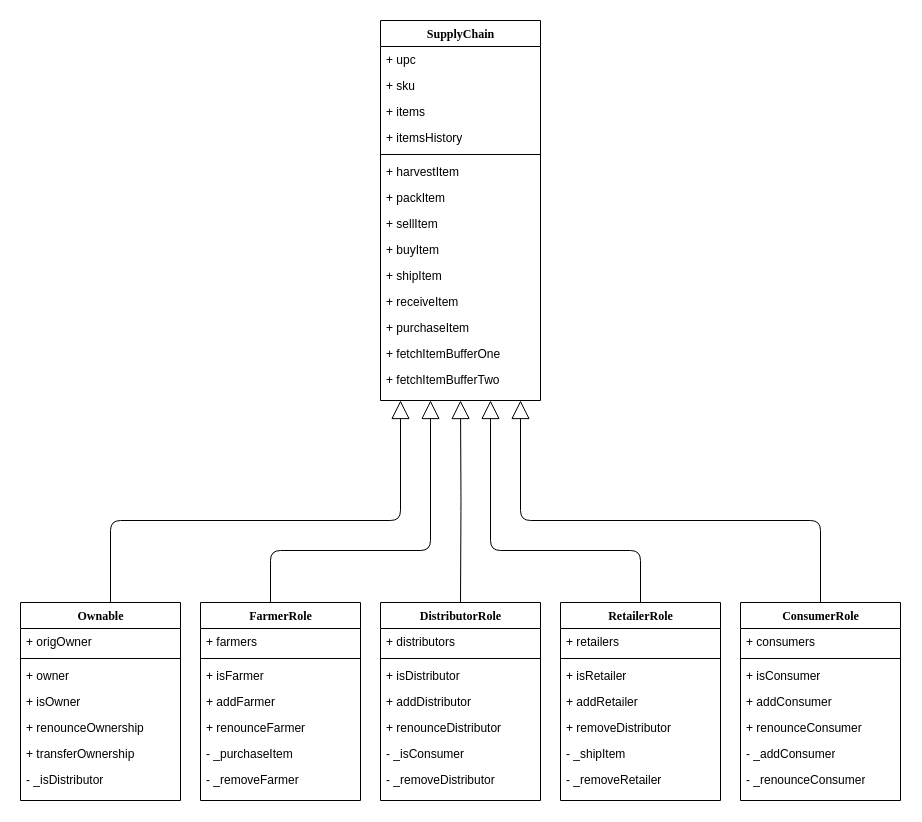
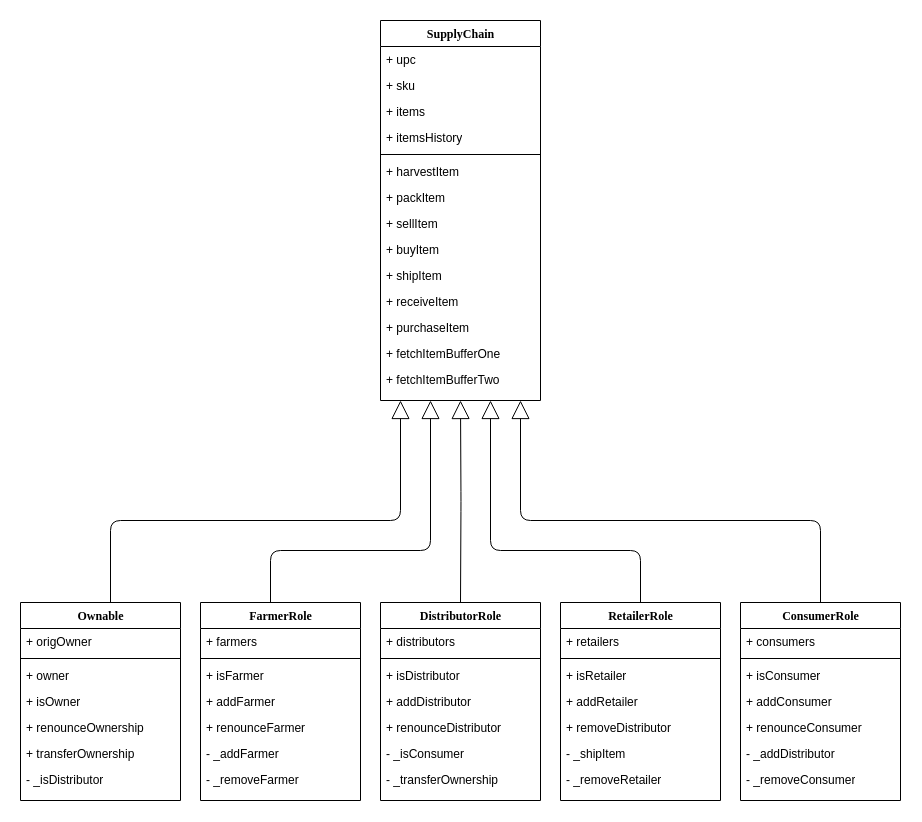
  <mxCell id="0" />
  <mxCell id="1" parent="0" />
  <mxCell id="2" value="SupplyChain" style="swimlane;html=1;fontStyle=1;align=center;verticalAlign=top;childLayout=stackLayout;horizontal=1;startSize=26;horizontalStack=0;resizeParent=1;resizeLast=0;collapsible=1;marginBottom=0;swimlaneFillColor=#ffffff;rounded=0;shadow=0;comic=0;labelBackgroundColor=none;strokeWidth=1;fillColor=none;fontFamily=Verdana;fontSize=12" parent="1" vertex="1"><mxGeometry x="380" y="20" width="160" height="380" as="geometry" /></mxCell>
  <mxCell id="3" value="+ upc" style="text;html=1;strokeColor=none;fillColor=none;align=left;verticalAlign=top;spacingLeft=4;spacingRight=4;whiteSpace=wrap;overflow=hidden;rotatable=0;points=[[0,0.5],[1,0.5]];portConstraint=eastwest;" parent="2" vertex="1"><mxGeometry y="26" width="160" height="26" as="geometry" /></mxCell>
  <mxCell id="4" value="+ sku" style="text;html=1;strokeColor=none;fillColor=none;align=left;verticalAlign=top;spacingLeft=4;spacingRight=4;whiteSpace=wrap;overflow=hidden;rotatable=0;points=[[0,0.5],[1,0.5]];portConstraint=eastwest;" parent="2" vertex="1"><mxGeometry y="52" width="160" height="26" as="geometry" /></mxCell>
  <mxCell id="5" value="+ items" style="text;html=1;strokeColor=none;fillColor=none;align=left;verticalAlign=top;spacingLeft=4;spacingRight=4;whiteSpace=wrap;overflow=hidden;rotatable=0;points=[[0,0.5],[1,0.5]];portConstraint=eastwest;" parent="2" vertex="1"><mxGeometry y="78" width="160" height="26" as="geometry" /></mxCell>
  <mxCell id="6" value="+ itemsHistory" style="text;html=1;strokeColor=none;fillColor=none;align=left;verticalAlign=top;spacingLeft=4;spacingRight=4;whiteSpace=wrap;overflow=hidden;rotatable=0;points=[[0,0.5],[1,0.5]];portConstraint=eastwest;" parent="2" vertex="1"><mxGeometry y="104" width="160" height="26" as="geometry" /></mxCell>
  <mxCell id="7" value="" style="line;html=1;strokeWidth=1;fillColor=none;align=left;verticalAlign=middle;spacingTop=-1;spacingLeft=3;spacingRight=3;rotatable=0;labelPosition=right;points=[];portConstraint=eastwest;" parent="2" vertex="1"><mxGeometry y="130" width="160" height="8" as="geometry" /></mxCell>
  <mxCell id="8" value="+ harvestItem" style="text;html=1;strokeColor=none;fillColor=none;align=left;verticalAlign=top;spacingLeft=4;spacingRight=4;whiteSpace=wrap;overflow=hidden;rotatable=0;points=[[0,0.5],[1,0.5]];portConstraint=eastwest;" parent="2" vertex="1"><mxGeometry y="138" width="160" height="26" as="geometry" /></mxCell>
  <mxCell id="9" value="+ packItem" style="text;html=1;strokeColor=none;fillColor=none;align=left;verticalAlign=top;spacingLeft=4;spacingRight=4;whiteSpace=wrap;overflow=hidden;rotatable=0;points=[[0,0.5],[1,0.5]];portConstraint=eastwest;" parent="2" vertex="1"><mxGeometry y="164" width="160" height="26" as="geometry" /></mxCell>
  <mxCell id="10" value="+ sellItem" style="text;html=1;strokeColor=none;fillColor=none;align=left;verticalAlign=top;spacingLeft=4;spacingRight=4;whiteSpace=wrap;overflow=hidden;rotatable=0;points=[[0,0.5],[1,0.5]];portConstraint=eastwest;" vertex="1" parent="2"><mxGeometry y="190" width="160" height="26" as="geometry" /></mxCell>
  <mxCell id="11" value="+ buyItem" style="text;html=1;strokeColor=none;fillColor=none;align=left;verticalAlign=top;spacingLeft=4;spacingRight=4;whiteSpace=wrap;overflow=hidden;rotatable=0;points=[[0,0.5],[1,0.5]];portConstraint=eastwest;" vertex="1" parent="2"><mxGeometry y="216" width="160" height="26" as="geometry" /></mxCell>
  <mxCell id="12" value="+ shipItem" style="text;html=1;strokeColor=none;fillColor=none;align=left;verticalAlign=top;spacingLeft=4;spacingRight=4;whiteSpace=wrap;overflow=hidden;rotatable=0;points=[[0,0.5],[1,0.5]];portConstraint=eastwest;" vertex="1" parent="2"><mxGeometry y="242" width="160" height="26" as="geometry" /></mxCell>
  <mxCell id="13" value="+ receiveItem" style="text;html=1;strokeColor=none;fillColor=none;align=left;verticalAlign=top;spacingLeft=4;spacingRight=4;whiteSpace=wrap;overflow=hidden;rotatable=0;points=[[0,0.5],[1,0.5]];portConstraint=eastwest;" vertex="1" parent="2"><mxGeometry y="268" width="160" height="26" as="geometry" /></mxCell>
  <mxCell id="14" value="+ purchaseItem" style="text;html=1;strokeColor=none;fillColor=none;align=left;verticalAlign=top;spacingLeft=4;spacingRight=4;whiteSpace=wrap;overflow=hidden;rotatable=0;points=[[0,0.5],[1,0.5]];portConstraint=eastwest;" vertex="1" parent="2"><mxGeometry y="294" width="160" height="26" as="geometry" /></mxCell>
  <mxCell id="15" value="+ fetchItemBufferOne" style="text;html=1;strokeColor=none;fillColor=none;align=left;verticalAlign=top;spacingLeft=4;spacingRight=4;whiteSpace=wrap;overflow=hidden;rotatable=0;points=[[0,0.5],[1,0.5]];portConstraint=eastwest;" vertex="1" parent="2"><mxGeometry y="320" width="160" height="26" as="geometry" /></mxCell>
  <mxCell id="16" value="+ fetchItemBufferTwo" style="text;html=1;strokeColor=none;fillColor=none;align=left;verticalAlign=top;spacingLeft=4;spacingRight=4;whiteSpace=wrap;overflow=hidden;rotatable=0;points=[[0,0.5],[1,0.5]];portConstraint=eastwest;" vertex="1" parent="2"><mxGeometry y="346" width="160" height="26" as="geometry" /></mxCell>
  <mxCell id="17" style="edgeStyle=orthogonalEdgeStyle;html=1;labelBackgroundColor=none;startFill=0;startSize=8;endArrow=block;endFill=0;endSize=16;fontFamily=Verdana;fontSize=12;" parent="1" target="2" edge="1"><mxGeometry relative="1" as="geometry"><Array as="points"><mxPoint x="270" y="550" /><mxPoint x="430" y="550" /></Array><mxPoint x="270" y="602" as="sourcePoint" /></mxGeometry></mxCell>
  <mxCell id="18" style="edgeStyle=orthogonalEdgeStyle;html=1;labelBackgroundColor=none;startFill=0;startSize=8;endArrow=block;endFill=0;endSize=16;fontFamily=Verdana;fontSize=12;" parent="1" target="2" edge="1"><mxGeometry relative="1" as="geometry"><mxPoint x="460" y="602" as="sourcePoint" /></mxGeometry></mxCell>
  <mxCell id="19" style="edgeStyle=orthogonalEdgeStyle;html=1;labelBackgroundColor=none;startFill=0;startSize=8;endArrow=block;endFill=0;endSize=16;fontFamily=Verdana;fontSize=12;" parent="1" target="2" edge="1"><mxGeometry relative="1" as="geometry"><Array as="points"><mxPoint x="640" y="550" /><mxPoint x="490" y="550" /></Array><mxPoint x="640" y="602" as="sourcePoint" /></mxGeometry></mxCell>
  <mxCell id="20" value="FarmerRole" style="swimlane;html=1;fontStyle=1;align=center;verticalAlign=top;childLayout=stackLayout;horizontal=1;startSize=26;horizontalStack=0;resizeParent=1;resizeLast=0;collapsible=1;marginBottom=0;swimlaneFillColor=#ffffff;rounded=0;shadow=0;comic=0;labelBackgroundColor=none;strokeWidth=1;fillColor=none;fontFamily=Verdana;fontSize=12" vertex="1" parent="1"><mxGeometry x="200" y="602" width="160" height="198" as="geometry" /></mxCell>
  <mxCell id="21" value="+ farmers" style="text;html=1;strokeColor=none;fillColor=none;align=left;verticalAlign=top;spacingLeft=4;spacingRight=4;whiteSpace=wrap;overflow=hidden;rotatable=0;points=[[0,0.5],[1,0.5]];portConstraint=eastwest;" vertex="1" parent="20"><mxGeometry y="26" width="160" height="26" as="geometry" /></mxCell>
  <mxCell id="22" value="" style="line;html=1;strokeWidth=1;fillColor=none;align=left;verticalAlign=middle;spacingTop=-1;spacingLeft=3;spacingRight=3;rotatable=0;labelPosition=right;points=[];portConstraint=eastwest;" vertex="1" parent="20"><mxGeometry y="52" width="160" height="8" as="geometry" /></mxCell>
  <mxCell id="23" value="+ isFarmer" style="text;html=1;strokeColor=none;fillColor=none;align=left;verticalAlign=top;spacingLeft=4;spacingRight=4;whiteSpace=wrap;overflow=hidden;rotatable=0;points=[[0,0.5],[1,0.5]];portConstraint=eastwest;" vertex="1" parent="20"><mxGeometry y="60" width="160" height="26" as="geometry" /></mxCell>
  <mxCell id="24" value="+ addFarmer" style="text;html=1;strokeColor=none;fillColor=none;align=left;verticalAlign=top;spacingLeft=4;spacingRight=4;whiteSpace=wrap;overflow=hidden;rotatable=0;points=[[0,0.5],[1,0.5]];portConstraint=eastwest;" vertex="1" parent="20"><mxGeometry y="86" width="160" height="26" as="geometry" /></mxCell>
  <mxCell id="25" value="+ renounceFarmer" style="text;html=1;strokeColor=none;fillColor=none;align=left;verticalAlign=top;spacingLeft=4;spacingRight=4;whiteSpace=wrap;overflow=hidden;rotatable=0;points=[[0,0.5],[1,0.5]];portConstraint=eastwest;" vertex="1" parent="20"><mxGeometry y="112" width="160" height="26" as="geometry" /></mxCell>
- <mxCell id="26" value="- _purchaseItem" style="text;html=1;strokeColor=none;fillColor=none;align=left;verticalAlign=top;spacingLeft=4;spacingRight=4;whiteSpace=wrap;overflow=hidden;rotatable=0;points=[[0,0.5],[1,0.5]];portConstraint=eastwest;" vertex="1" parent="20"><mxGeometry y="138" width="160" height="26" as="geometry" /></mxCell>
+ <mxCell id="26" value="- _addFarmer" style="text;html=1;strokeColor=none;fillColor=none;align=left;verticalAlign=top;spacingLeft=4;spacingRight=4;whiteSpace=wrap;overflow=hidden;rotatable=0;points=[[0,0.5],[1,0.5]];portConstraint=eastwest;" vertex="1" parent="20"><mxGeometry y="138" width="160" height="26" as="geometry" /></mxCell>
  <mxCell id="27" value="- _removeFarmer" style="text;html=1;strokeColor=none;fillColor=none;align=left;verticalAlign=top;spacingLeft=4;spacingRight=4;whiteSpace=wrap;overflow=hidden;rotatable=0;points=[[0,0.5],[1,0.5]];portConstraint=eastwest;" vertex="1" parent="20"><mxGeometry y="164" width="160" height="26" as="geometry" /></mxCell>
  <mxCell id="28" value="Ownable" style="swimlane;html=1;fontStyle=1;align=center;verticalAlign=top;childLayout=stackLayout;horizontal=1;startSize=26;horizontalStack=0;resizeParent=1;resizeLast=0;collapsible=1;marginBottom=0;swimlaneFillColor=#ffffff;rounded=0;shadow=0;comic=0;labelBackgroundColor=none;strokeWidth=1;fillColor=none;fontFamily=Verdana;fontSize=12" vertex="1" parent="1"><mxGeometry x="20" y="602" width="160" height="198" as="geometry" /></mxCell>
  <mxCell id="29" value="+ origOwner" style="text;html=1;strokeColor=none;fillColor=none;align=left;verticalAlign=top;spacingLeft=4;spacingRight=4;whiteSpace=wrap;overflow=hidden;rotatable=0;points=[[0,0.5],[1,0.5]];portConstraint=eastwest;" vertex="1" parent="28"><mxGeometry y="26" width="160" height="26" as="geometry" /></mxCell>
  <mxCell id="30" value="" style="line;html=1;strokeWidth=1;fillColor=none;align=left;verticalAlign=middle;spacingTop=-1;spacingLeft=3;spacingRight=3;rotatable=0;labelPosition=right;points=[];portConstraint=eastwest;" vertex="1" parent="28"><mxGeometry y="52" width="160" height="8" as="geometry" /></mxCell>
  <mxCell id="31" value="+ owner" style="text;html=1;strokeColor=none;fillColor=none;align=left;verticalAlign=top;spacingLeft=4;spacingRight=4;whiteSpace=wrap;overflow=hidden;rotatable=0;points=[[0,0.5],[1,0.5]];portConstraint=eastwest;" vertex="1" parent="28"><mxGeometry y="60" width="160" height="26" as="geometry" /></mxCell>
  <mxCell id="32" value="+ isOwner" style="text;html=1;strokeColor=none;fillColor=none;align=left;verticalAlign=top;spacingLeft=4;spacingRight=4;whiteSpace=wrap;overflow=hidden;rotatable=0;points=[[0,0.5],[1,0.5]];portConstraint=eastwest;" vertex="1" parent="28"><mxGeometry y="86" width="160" height="26" as="geometry" /></mxCell>
  <mxCell id="33" value="+ renounceOwnership" style="text;html=1;strokeColor=none;fillColor=none;align=left;verticalAlign=top;spacingLeft=4;spacingRight=4;whiteSpace=wrap;overflow=hidden;rotatable=0;points=[[0,0.5],[1,0.5]];portConstraint=eastwest;" vertex="1" parent="28"><mxGeometry y="112" width="160" height="26" as="geometry" /></mxCell>
  <mxCell id="34" value="+ transferOwnership" style="text;html=1;strokeColor=none;fillColor=none;align=left;verticalAlign=top;spacingLeft=4;spacingRight=4;whiteSpace=wrap;overflow=hidden;rotatable=0;points=[[0,0.5],[1,0.5]];portConstraint=eastwest;" vertex="1" parent="28"><mxGeometry y="138" width="160" height="26" as="geometry" /></mxCell>
  <mxCell id="35" value="- _isDistributor" style="text;html=1;strokeColor=none;fillColor=none;align=left;verticalAlign=top;spacingLeft=4;spacingRight=4;whiteSpace=wrap;overflow=hidden;rotatable=0;points=[[0,0.5],[1,0.5]];portConstraint=eastwest;" vertex="1" parent="28"><mxGeometry y="164" width="160" height="26" as="geometry" /></mxCell>
  <mxCell id="36" style="edgeStyle=orthogonalEdgeStyle;html=1;labelBackgroundColor=none;startFill=0;startSize=8;endArrow=block;endFill=0;endSize=16;fontFamily=Verdana;fontSize=12;" edge="1" parent="1"><mxGeometry relative="1" as="geometry"><Array as="points"><mxPoint x="110" y="520" /><mxPoint x="400" y="520" /></Array><mxPoint x="110" y="602" as="sourcePoint" /><mxPoint x="400" y="400" as="targetPoint" /></mxGeometry></mxCell>
  <mxCell id="37" style="edgeStyle=orthogonalEdgeStyle;html=1;labelBackgroundColor=none;startFill=0;startSize=8;endArrow=block;endFill=0;endSize=16;fontFamily=Verdana;fontSize=12;exitX=0.5;exitY=0;exitDx=0;exitDy=0;" edge="1" parent="1"><mxGeometry relative="1" as="geometry"><Array as="points"><mxPoint x="820" y="520" /><mxPoint x="520" y="520" /></Array><mxPoint x="820" y="602" as="sourcePoint" /><mxPoint x="520" y="400" as="targetPoint" /></mxGeometry></mxCell>
  <mxCell id="38" value="DistributorRole" style="swimlane;html=1;fontStyle=1;align=center;verticalAlign=top;childLayout=stackLayout;horizontal=1;startSize=26;horizontalStack=0;resizeParent=1;resizeLast=0;collapsible=1;marginBottom=0;swimlaneFillColor=#ffffff;rounded=0;shadow=0;comic=0;labelBackgroundColor=none;strokeWidth=1;fillColor=none;fontFamily=Verdana;fontSize=12" vertex="1" parent="1"><mxGeometry x="380" y="602" width="160" height="198" as="geometry" /></mxCell>
  <mxCell id="39" value="+ distributors" style="text;html=1;strokeColor=none;fillColor=none;align=left;verticalAlign=top;spacingLeft=4;spacingRight=4;whiteSpace=wrap;overflow=hidden;rotatable=0;points=[[0,0.5],[1,0.5]];portConstraint=eastwest;" vertex="1" parent="38"><mxGeometry y="26" width="160" height="26" as="geometry" /></mxCell>
  <mxCell id="40" value="" style="line;html=1;strokeWidth=1;fillColor=none;align=left;verticalAlign=middle;spacingTop=-1;spacingLeft=3;spacingRight=3;rotatable=0;labelPosition=right;points=[];portConstraint=eastwest;" vertex="1" parent="38"><mxGeometry y="52" width="160" height="8" as="geometry" /></mxCell>
  <mxCell id="41" value="+ isDistributor" style="text;html=1;strokeColor=none;fillColor=none;align=left;verticalAlign=top;spacingLeft=4;spacingRight=4;whiteSpace=wrap;overflow=hidden;rotatable=0;points=[[0,0.5],[1,0.5]];portConstraint=eastwest;" vertex="1" parent="38"><mxGeometry y="60" width="160" height="26" as="geometry" /></mxCell>
  <mxCell id="42" value="+ addDistributor" style="text;html=1;strokeColor=none;fillColor=none;align=left;verticalAlign=top;spacingLeft=4;spacingRight=4;whiteSpace=wrap;overflow=hidden;rotatable=0;points=[[0,0.5],[1,0.5]];portConstraint=eastwest;" vertex="1" parent="38"><mxGeometry y="86" width="160" height="26" as="geometry" /></mxCell>
  <mxCell id="43" value="+ renounceDistributor" style="text;html=1;strokeColor=none;fillColor=none;align=left;verticalAlign=top;spacingLeft=4;spacingRight=4;whiteSpace=wrap;overflow=hidden;rotatable=0;points=[[0,0.5],[1,0.5]];portConstraint=eastwest;" vertex="1" parent="38"><mxGeometry y="112" width="160" height="26" as="geometry" /></mxCell>
  <mxCell id="44" value="- _isConsumer" style="text;html=1;strokeColor=none;fillColor=none;align=left;verticalAlign=top;spacingLeft=4;spacingRight=4;whiteSpace=wrap;overflow=hidden;rotatable=0;points=[[0,0.5],[1,0.5]];portConstraint=eastwest;" vertex="1" parent="38"><mxGeometry y="138" width="160" height="26" as="geometry" /></mxCell>
- <mxCell id="45" value="- _removeDistributor" style="text;html=1;strokeColor=none;fillColor=none;align=left;verticalAlign=top;spacingLeft=4;spacingRight=4;whiteSpace=wrap;overflow=hidden;rotatable=0;points=[[0,0.5],[1,0.5]];portConstraint=eastwest;" vertex="1" parent="38"><mxGeometry y="164" width="160" height="26" as="geometry" /></mxCell>
+ <mxCell id="45" value="- _transferOwnership" style="text;html=1;strokeColor=none;fillColor=none;align=left;verticalAlign=top;spacingLeft=4;spacingRight=4;whiteSpace=wrap;overflow=hidden;rotatable=0;points=[[0,0.5],[1,0.5]];portConstraint=eastwest;" vertex="1" parent="38"><mxGeometry y="164" width="160" height="26" as="geometry" /></mxCell>
  <mxCell id="46" value="RetailerRole" style="swimlane;html=1;fontStyle=1;align=center;verticalAlign=top;childLayout=stackLayout;horizontal=1;startSize=26;horizontalStack=0;resizeParent=1;resizeLast=0;collapsible=1;marginBottom=0;swimlaneFillColor=#ffffff;rounded=0;shadow=0;comic=0;labelBackgroundColor=none;strokeWidth=1;fillColor=none;fontFamily=Verdana;fontSize=12" vertex="1" parent="1"><mxGeometry x="560" y="602" width="160" height="198" as="geometry" /></mxCell>
  <mxCell id="47" value="+ retailers" style="text;html=1;strokeColor=none;fillColor=none;align=left;verticalAlign=top;spacingLeft=4;spacingRight=4;whiteSpace=wrap;overflow=hidden;rotatable=0;points=[[0,0.5],[1,0.5]];portConstraint=eastwest;" vertex="1" parent="46"><mxGeometry y="26" width="160" height="26" as="geometry" /></mxCell>
  <mxCell id="48" value="" style="line;html=1;strokeWidth=1;fillColor=none;align=left;verticalAlign=middle;spacingTop=-1;spacingLeft=3;spacingRight=3;rotatable=0;labelPosition=right;points=[];portConstraint=eastwest;" vertex="1" parent="46"><mxGeometry y="52" width="160" height="8" as="geometry" /></mxCell>
  <mxCell id="49" value="+ isRetailer" style="text;html=1;strokeColor=none;fillColor=none;align=left;verticalAlign=top;spacingLeft=4;spacingRight=4;whiteSpace=wrap;overflow=hidden;rotatable=0;points=[[0,0.5],[1,0.5]];portConstraint=eastwest;" vertex="1" parent="46"><mxGeometry y="60" width="160" height="26" as="geometry" /></mxCell>
  <mxCell id="50" value="+ addRetailer" style="text;html=1;strokeColor=none;fillColor=none;align=left;verticalAlign=top;spacingLeft=4;spacingRight=4;whiteSpace=wrap;overflow=hidden;rotatable=0;points=[[0,0.5],[1,0.5]];portConstraint=eastwest;" vertex="1" parent="46"><mxGeometry y="86" width="160" height="26" as="geometry" /></mxCell>
  <mxCell id="51" value="+ removeDistributor" style="text;html=1;strokeColor=none;fillColor=none;align=left;verticalAlign=top;spacingLeft=4;spacingRight=4;whiteSpace=wrap;overflow=hidden;rotatable=0;points=[[0,0.5],[1,0.5]];portConstraint=eastwest;" vertex="1" parent="46"><mxGeometry y="112" width="160" height="26" as="geometry" /></mxCell>
  <mxCell id="52" value="- _shipItem" style="text;html=1;strokeColor=none;fillColor=none;align=left;verticalAlign=top;spacingLeft=4;spacingRight=4;whiteSpace=wrap;overflow=hidden;rotatable=0;points=[[0,0.5],[1,0.5]];portConstraint=eastwest;" vertex="1" parent="46"><mxGeometry y="138" width="160" height="26" as="geometry" /></mxCell>
  <mxCell id="53" value="- _removeRetailer" style="text;html=1;strokeColor=none;fillColor=none;align=left;verticalAlign=top;spacingLeft=4;spacingRight=4;whiteSpace=wrap;overflow=hidden;rotatable=0;points=[[0,0.5],[1,0.5]];portConstraint=eastwest;" vertex="1" parent="46"><mxGeometry y="164" width="160" height="26" as="geometry" /></mxCell>
  <mxCell id="54" value="ConsumerRole" style="swimlane;html=1;fontStyle=1;align=center;verticalAlign=top;childLayout=stackLayout;horizontal=1;startSize=26;horizontalStack=0;resizeParent=1;resizeLast=0;collapsible=1;marginBottom=0;swimlaneFillColor=#ffffff;rounded=0;shadow=0;comic=0;labelBackgroundColor=none;strokeWidth=1;fillColor=none;fontFamily=Verdana;fontSize=12" vertex="1" parent="1"><mxGeometry x="740" y="602" width="160" height="198" as="geometry" /></mxCell>
  <mxCell id="55" value="+ consumers" style="text;html=1;strokeColor=none;fillColor=none;align=left;verticalAlign=top;spacingLeft=4;spacingRight=4;whiteSpace=wrap;overflow=hidden;rotatable=0;points=[[0,0.5],[1,0.5]];portConstraint=eastwest;" vertex="1" parent="54"><mxGeometry y="26" width="160" height="26" as="geometry" /></mxCell>
  <mxCell id="56" value="" style="line;html=1;strokeWidth=1;fillColor=none;align=left;verticalAlign=middle;spacingTop=-1;spacingLeft=3;spacingRight=3;rotatable=0;labelPosition=right;points=[];portConstraint=eastwest;" vertex="1" parent="54"><mxGeometry y="52" width="160" height="8" as="geometry" /></mxCell>
  <mxCell id="57" value="+ isConsumer" style="text;html=1;strokeColor=none;fillColor=none;align=left;verticalAlign=top;spacingLeft=4;spacingRight=4;whiteSpace=wrap;overflow=hidden;rotatable=0;points=[[0,0.5],[1,0.5]];portConstraint=eastwest;" vertex="1" parent="54"><mxGeometry y="60" width="160" height="26" as="geometry" /></mxCell>
  <mxCell id="58" value="+ addConsumer" style="text;html=1;strokeColor=none;fillColor=none;align=left;verticalAlign=top;spacingLeft=4;spacingRight=4;whiteSpace=wrap;overflow=hidden;rotatable=0;points=[[0,0.5],[1,0.5]];portConstraint=eastwest;" vertex="1" parent="54"><mxGeometry y="86" width="160" height="26" as="geometry" /></mxCell>
  <mxCell id="59" value="+ renounceConsumer" style="text;html=1;strokeColor=none;fillColor=none;align=left;verticalAlign=top;spacingLeft=4;spacingRight=4;whiteSpace=wrap;overflow=hidden;rotatable=0;points=[[0,0.5],[1,0.5]];portConstraint=eastwest;" vertex="1" parent="54"><mxGeometry y="112" width="160" height="26" as="geometry" /></mxCell>
- <mxCell id="60" value="- _addConsumer" style="text;html=1;strokeColor=none;fillColor=none;align=left;verticalAlign=top;spacingLeft=4;spacingRight=4;whiteSpace=wrap;overflow=hidden;rotatable=0;points=[[0,0.5],[1,0.5]];portConstraint=eastwest;" vertex="1" parent="54"><mxGeometry y="138" width="160" height="26" as="geometry" /></mxCell>
- <mxCell id="61" value="- _renounceConsumer" style="text;html=1;strokeColor=none;fillColor=none;align=left;verticalAlign=top;spacingLeft=4;spacingRight=4;whiteSpace=wrap;overflow=hidden;rotatable=0;points=[[0,0.5],[1,0.5]];portConstraint=eastwest;" vertex="1" parent="54"><mxGeometry y="164" width="160" height="26" as="geometry" /></mxCell>
+ <mxCell id="60" value="- _addDistributor" style="text;html=1;strokeColor=none;fillColor=none;align=left;verticalAlign=top;spacingLeft=4;spacingRight=4;whiteSpace=wrap;overflow=hidden;rotatable=0;points=[[0,0.5],[1,0.5]];portConstraint=eastwest;" vertex="1" parent="54"><mxGeometry y="138" width="160" height="26" as="geometry" /></mxCell>
+ <mxCell id="61" value="- _removeConsumer" style="text;html=1;strokeColor=none;fillColor=none;align=left;verticalAlign=top;spacingLeft=4;spacingRight=4;whiteSpace=wrap;overflow=hidden;rotatable=0;points=[[0,0.5],[1,0.5]];portConstraint=eastwest;" vertex="1" parent="54"><mxGeometry y="164" width="160" height="26" as="geometry" /></mxCell>
